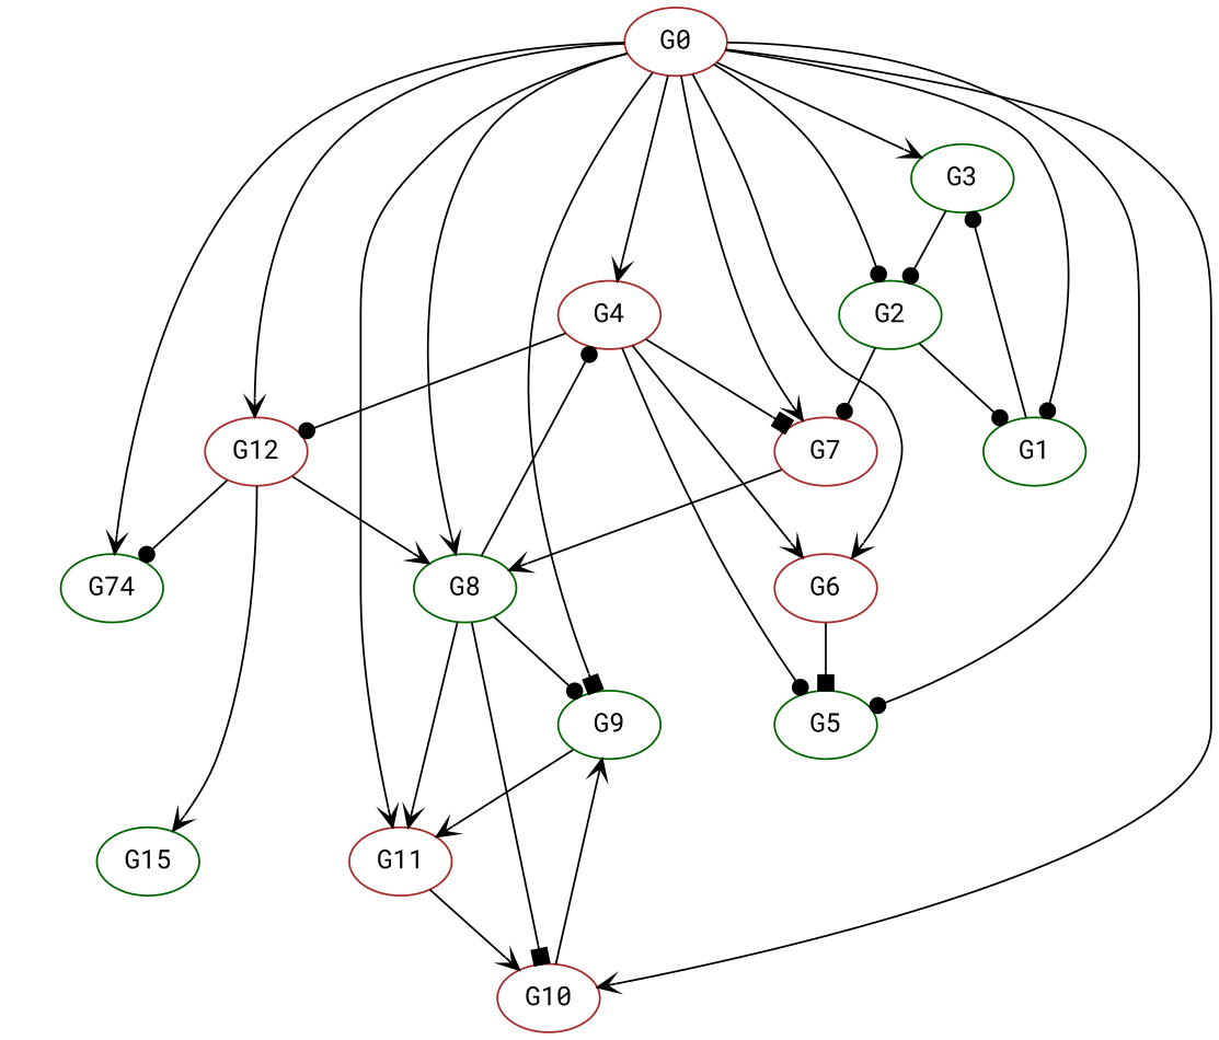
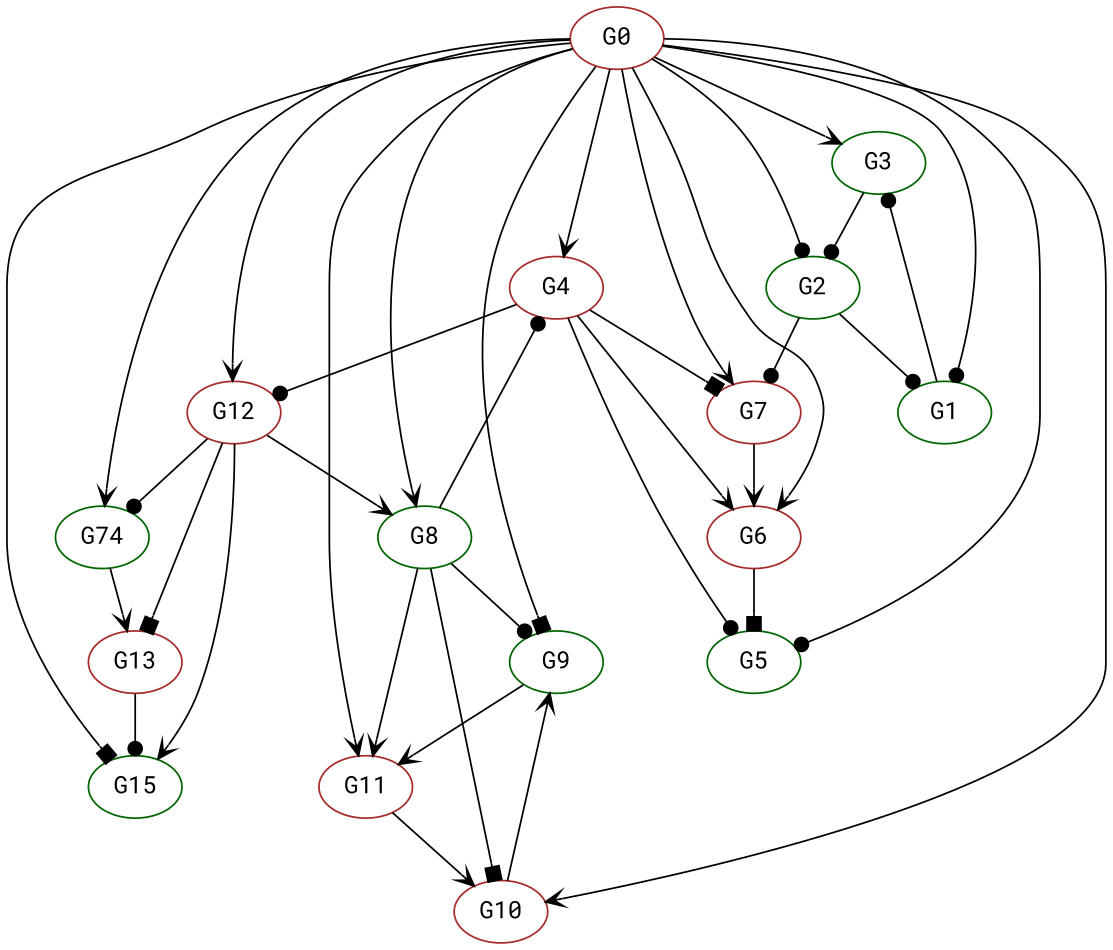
  digraph {
    fontname="Roboto Mono"
    rankdir=TB
    node [color=brown fontname="Roboto Mono"]
    edge [arrowhead=vee fontname="Roboto Mono"]
    G4
    G12
    G7
    G6
    G5 [color=darkgreen]
    n6 [color=darkgreen label=G74]
+   G13
    G15 [color=darkgreen]
    G8 [color=darkgreen]
    G3 [color=darkgreen]
    G2 [color=darkgreen]
    G1 [color=darkgreen]
    G11
    G10
    G9 [color=darkgreen]
    G0
    G4 -> G12 [arrowhead=dot]
    G4 -> G7 [arrowhead=box]
    G4 -> G6
    G4 -> G5 [arrowhead=dot]
    G12 -> n6 [arrowhead=dot]
+   G12 -> G13 [arrowhead=box]
    G12 -> G15
    G12 -> G8
-   G7 -> G8
+   G7 -> G6
    G6 -> G5 [arrowhead=box]
+   n6 -> G13
+   G13 -> G15 [arrowhead=dot]
    G8 -> G4 [arrowhead=dot]
    G8 -> G11
    G8 -> G10 [arrowhead=box]
    G8 -> G9 [arrowhead=dot]
    G3 -> G2 [arrowhead=dot]
    G2 -> G7 [arrowhead=dot]
    G2 -> G1 [arrowhead=dot]
    G1 -> G3 [arrowhead=dot]
    G11 -> G10
    G10 -> G9
    G9 -> G11
    G0 -> G4
    G0 -> G12
    G0 -> G7
    G0 -> G6
    G0 -> G5 [arrowhead=dot]
    G0 -> n6
+   G0 -> G15 [arrowhead=box]
    G0 -> G8
    G0 -> G3
    G0 -> G2 [arrowhead=dot]
    G0 -> G1 [arrowhead=dot]
    G0 -> G11
    G0 -> G10
    G0 -> G9 [arrowhead=box]
  }
